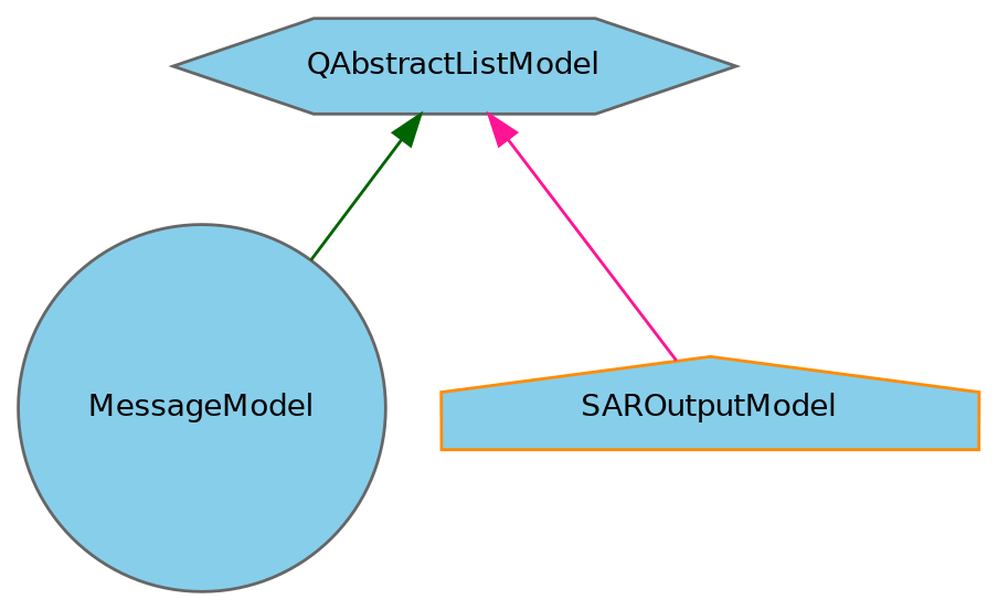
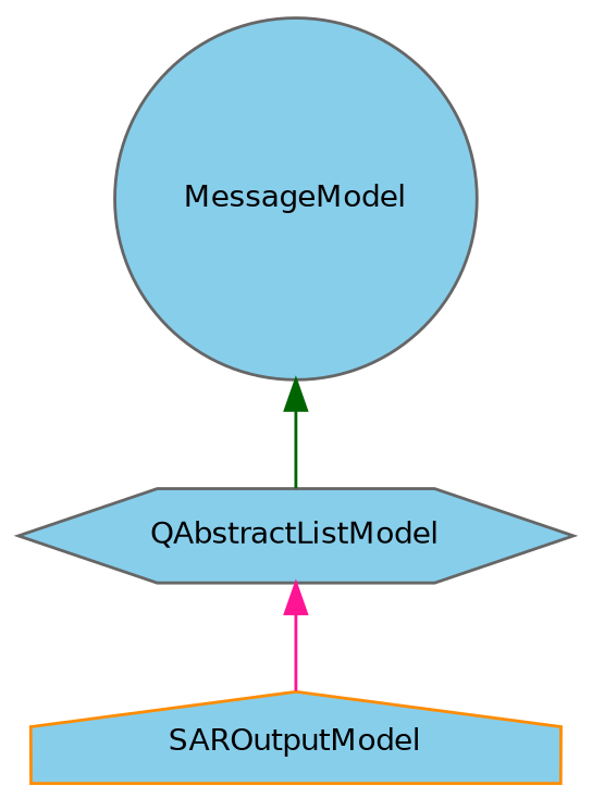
  digraph {
    node [color=gray40 fillcolor=skyblue fontname=Helvetica fontsize=10 style=filled]
    edge [dir=back fontname=Helvetica fontsize=10 labelfontname=Helvetica labelfontsize=10 style=solid]
    n1 [fontcolor=black height=0.2 label=MessageModel shape=circle width=0.4]
    n2 [color=darkorange height=0.2 label=SAROutputModel shape=house width=0.4]
    n3 [height=0.2 label=QAbstractListModel shape=hexagon width=0.4]
-   n3 -> n1 [color=darkgreen]
+   n1 -> n3 [color=darkgreen]
    n3 -> n2 [color=deeppink]
  }
